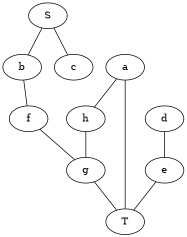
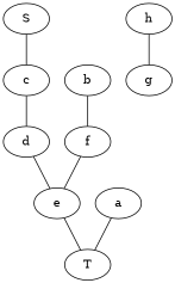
  graph {
    edge [capacity=3]
    S ["ui.label"=S]
    b ["ui.label"=b]
    c ["ui.label"=c]
    a ["ui.label"=a]
    T ["ui.label"=T]
    h ["ui.label"=h]
    f ["ui.label"=f]
    d ["ui.label"=d]
    g ["ui.label"=g]
    e ["ui.label"=e]
-   S -- b
    S -- c [capacity=2]
    b -- f [capacity=2]
+   c -- d [capacity=2]
    a -- T [capacity=1]
-   a -- h
    h -- g
-   f -- g [capacity=2]
+   f -- e [capacity=2]
    d -- e
-   g -- T
    e -- T [capacity=2]
  }
